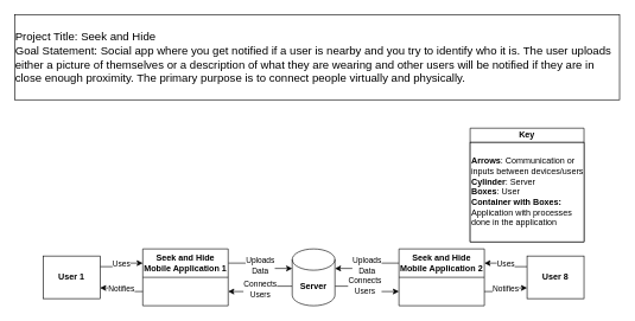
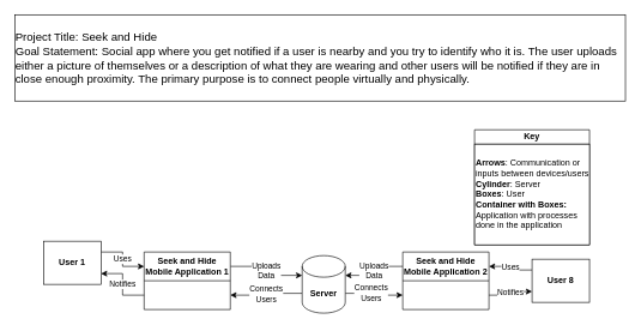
  <mxCell id="0" />
  <mxCell id="1" parent="0" />
  <mxCell id="2" value="Notifies" style="edgeStyle=orthogonalEdgeStyle;rounded=0;orthogonalLoop=1;jettySize=auto;html=1;exitX=0;exitY=0.75;exitDx=0;exitDy=0;entryX=1;entryY=0.75;entryDx=0;entryDy=0;" parent="1" source="4" target="7" edge="1"><mxGeometry relative="1" as="geometry" /></mxCell>
  <mxCell id="3" value="Uploads&lt;br&gt;Data" style="edgeStyle=orthogonalEdgeStyle;rounded=0;orthogonalLoop=1;jettySize=auto;html=1;exitX=1;exitY=0.25;exitDx=0;exitDy=0;entryX=0;entryY=0;entryDx=0;entryDy=27.5;entryPerimeter=0;" parent="1" source="4" target="11" edge="1"><mxGeometry relative="1" as="geometry" /></mxCell>
  <mxCell id="4" value="Seek and Hide Mobile Application 1" style="swimlane;whiteSpace=wrap;html=1;startSize=40;fillColor=#FFFFFF;" parent="1" vertex="1"><mxGeometry x="200" y="350" width="120" height="80" as="geometry" /></mxCell>
  <mxCell id="5" value="&lt;p style=&quot;line-height:1.38;margin-top:0pt;margin-bottom:0pt;&quot; dir=&quot;ltr&quot;&gt;&lt;/p&gt;&lt;p style=&quot;line-height:1.38;margin-top:0pt;margin-bottom:0pt;&quot; dir=&quot;ltr&quot;&gt;&lt;/p&gt;&lt;div&gt;&lt;/div&gt;&lt;span style=&quot;font-size: 12pt; font-family: Arial, sans-serif; background-color: transparent; font-variant-numeric: normal; font-variant-east-asian: normal; font-variant-alternates: normal; vertical-align: baseline;&quot;&gt;&lt;div style=&quot;text-align: left;&quot;&gt;&lt;span style=&quot;background-color: transparent; font-size: 12pt;&quot;&gt;Project Title: Seek and Hide&lt;/span&gt;&lt;/div&gt;&lt;div style=&quot;text-align: left;&quot;&gt;&lt;span style=&quot;background-color: transparent; font-size: 12pt;&quot;&gt;Goal Statement: Social app where you get notified if a user is nearby and you try to identify who it is. The user uploads either a picture of themselves or a description of what they are wearing and other users will be notified if they are in close enough proximity. The primary purpose is to connect people virtually and physically.&lt;/span&gt;&lt;/div&gt;&lt;/span&gt;&lt;span id=&quot;docs-internal-guid-9b8488f0-7fff-7d0e-f9cc-1bc883892b03&quot;&gt;&lt;div style=&quot;text-align: left;&quot;&gt;&lt;/div&gt;&lt;/span&gt;" style="rounded=0;whiteSpace=wrap;html=1;" parent="1" vertex="1"><mxGeometry width="850" height="120" as="geometry" x="20" y="20" /></mxCell>
  <mxCell id="6" value="Uses" style="edgeStyle=orthogonalEdgeStyle;rounded=0;orthogonalLoop=1;jettySize=auto;html=1;exitX=1;exitY=0.25;exitDx=0;exitDy=0;entryX=0;entryY=0.25;entryDx=0;entryDy=0;" parent="1" source="7" target="4" edge="1"><mxGeometry relative="1" as="geometry" /></mxCell>
- <mxCell id="7" value="&lt;b&gt;User 1&lt;/b&gt;" style="rounded=0;whiteSpace=wrap;html=1;" parent="1" vertex="1"><mxGeometry x="60" y="360" width="80" height="60" as="geometry" /></mxCell>
+ <mxCell id="7" value="&lt;b&gt;User 1&lt;/b&gt;" style="rounded=0;whiteSpace=wrap;html=1;" parent="1" vertex="1"><mxGeometry x="60" y="335" width="80" height="60" as="geometry" /></mxCell>
  <mxCell id="8" value="Connects&lt;br&gt;Users" style="edgeStyle=orthogonalEdgeStyle;rounded=0;orthogonalLoop=1;jettySize=auto;html=1;exitX=0;exitY=0;exitDx=0;exitDy=52.5;exitPerimeter=0;entryX=1;entryY=0.75;entryDx=0;entryDy=0;" parent="1" source="11" target="4" edge="1"><mxGeometry relative="1" as="geometry" /></mxCell>
  <mxCell id="9" style="edgeStyle=orthogonalEdgeStyle;rounded=0;orthogonalLoop=1;jettySize=auto;html=1;exitX=1;exitY=0;exitDx=0;exitDy=52.5;exitPerimeter=0;entryX=0;entryY=0.75;entryDx=0;entryDy=0;" parent="1" source="11" target="14" edge="1"><mxGeometry relative="1" as="geometry" /></mxCell>
  <mxCell id="10" value="Connects&lt;br&gt;Users" style="edgeLabel;html=1;align=center;verticalAlign=middle;resizable=0;points=[];" parent="9" vertex="1" connectable="0"><mxGeometry x="-0.152" y="1" relative="1" as="geometry"><mxPoint as="offset" /></mxGeometry></mxCell>
- <mxCell id="11" value="&lt;b&gt;Server&lt;/b&gt;" style="shape=cylinder3;whiteSpace=wrap;html=1;boundedLbl=1;backgroundOutline=1;size=15;" parent="1" vertex="1"><mxGeometry x="410" y="350" width="60" height="80" as="geometry" /></mxCell>
+ <mxCell id="11" value="&lt;b&gt;Server&lt;/b&gt;" style="shape=cylinder3;whiteSpace=wrap;html=1;boundedLbl=1;backgroundOutline=1;size=15;" parent="1" vertex="1"><mxGeometry x="420" y="355" width="60" height="80" as="geometry" /></mxCell>
  <mxCell id="12" value="Uploads&lt;br&gt;Data" style="edgeStyle=orthogonalEdgeStyle;rounded=0;orthogonalLoop=1;jettySize=auto;html=1;exitX=0;exitY=0.25;exitDx=0;exitDy=0;entryX=1;entryY=0;entryDx=0;entryDy=27.5;entryPerimeter=0;" parent="1" source="14" target="11" edge="1"><mxGeometry relative="1" as="geometry" /></mxCell>
  <mxCell id="13" value="Notifies" style="edgeStyle=orthogonalEdgeStyle;rounded=0;orthogonalLoop=1;jettySize=auto;html=1;exitX=1;exitY=0.75;exitDx=0;exitDy=0;entryX=0;entryY=0.75;entryDx=0;entryDy=0;" parent="1" source="14" target="16" edge="1"><mxGeometry relative="1" as="geometry" /></mxCell>
  <mxCell id="14" value="Seek and Hide Mobile Application 2" style="swimlane;whiteSpace=wrap;html=1;startSize=40;" parent="1" vertex="1"><mxGeometry x="560" y="350" width="120" height="80" as="geometry" /></mxCell>
  <mxCell id="15" value="Uses" style="edgeStyle=orthogonalEdgeStyle;rounded=0;orthogonalLoop=1;jettySize=auto;html=1;exitX=0;exitY=0.25;exitDx=0;exitDy=0;entryX=1;entryY=0.25;entryDx=0;entryDy=0;" parent="1" source="16" target="14" edge="1"><mxGeometry relative="1" as="geometry" /></mxCell>
  <mxCell id="16" value="&lt;b&gt;User 8&lt;/b&gt;" style="rounded=0;whiteSpace=wrap;html=1;" parent="1" vertex="1"><mxGeometry x="740" y="360" width="80" height="60" as="geometry" /></mxCell>
  <mxCell id="17" value="Key" style="swimlane;whiteSpace=wrap;html=1;startSize=20;" vertex="1" parent="1"><mxGeometry x="660" y="180" width="160" height="160" as="geometry" /></mxCell>
  <mxCell id="18" value="&lt;b&gt;Arrows&lt;/b&gt;: Communication or inputs between devices/users&lt;br&gt;&lt;b&gt;Cylinder&lt;/b&gt;: Server&lt;br&gt;&lt;b&gt;Boxes&lt;/b&gt;: User&lt;br&gt;&lt;b&gt;Container with Boxes:&lt;/b&gt; Application with processes done in the application" style="whiteSpace=wrap;html=1;align=left;" vertex="1" parent="17"><mxGeometry y="20" width="160" height="140" as="geometry" /></mxCell>
